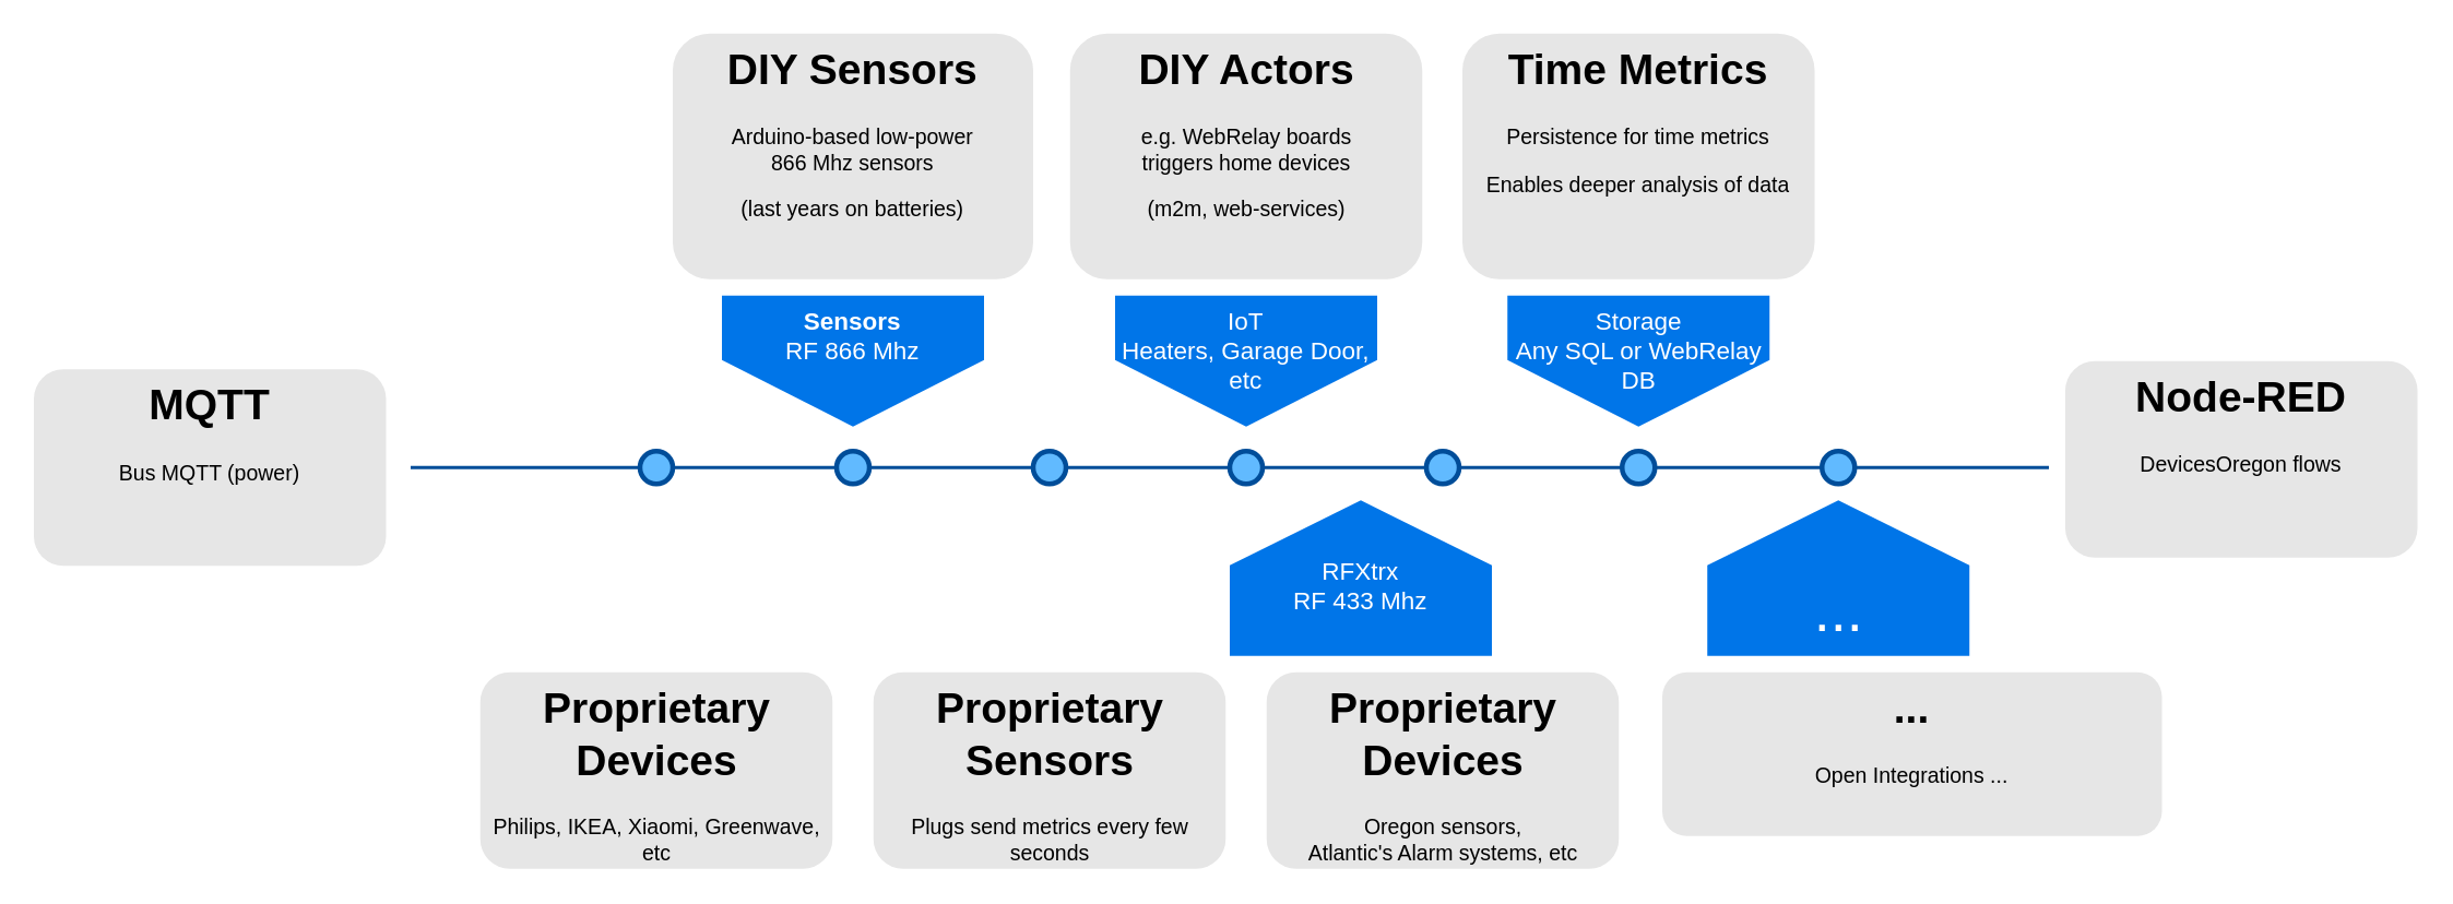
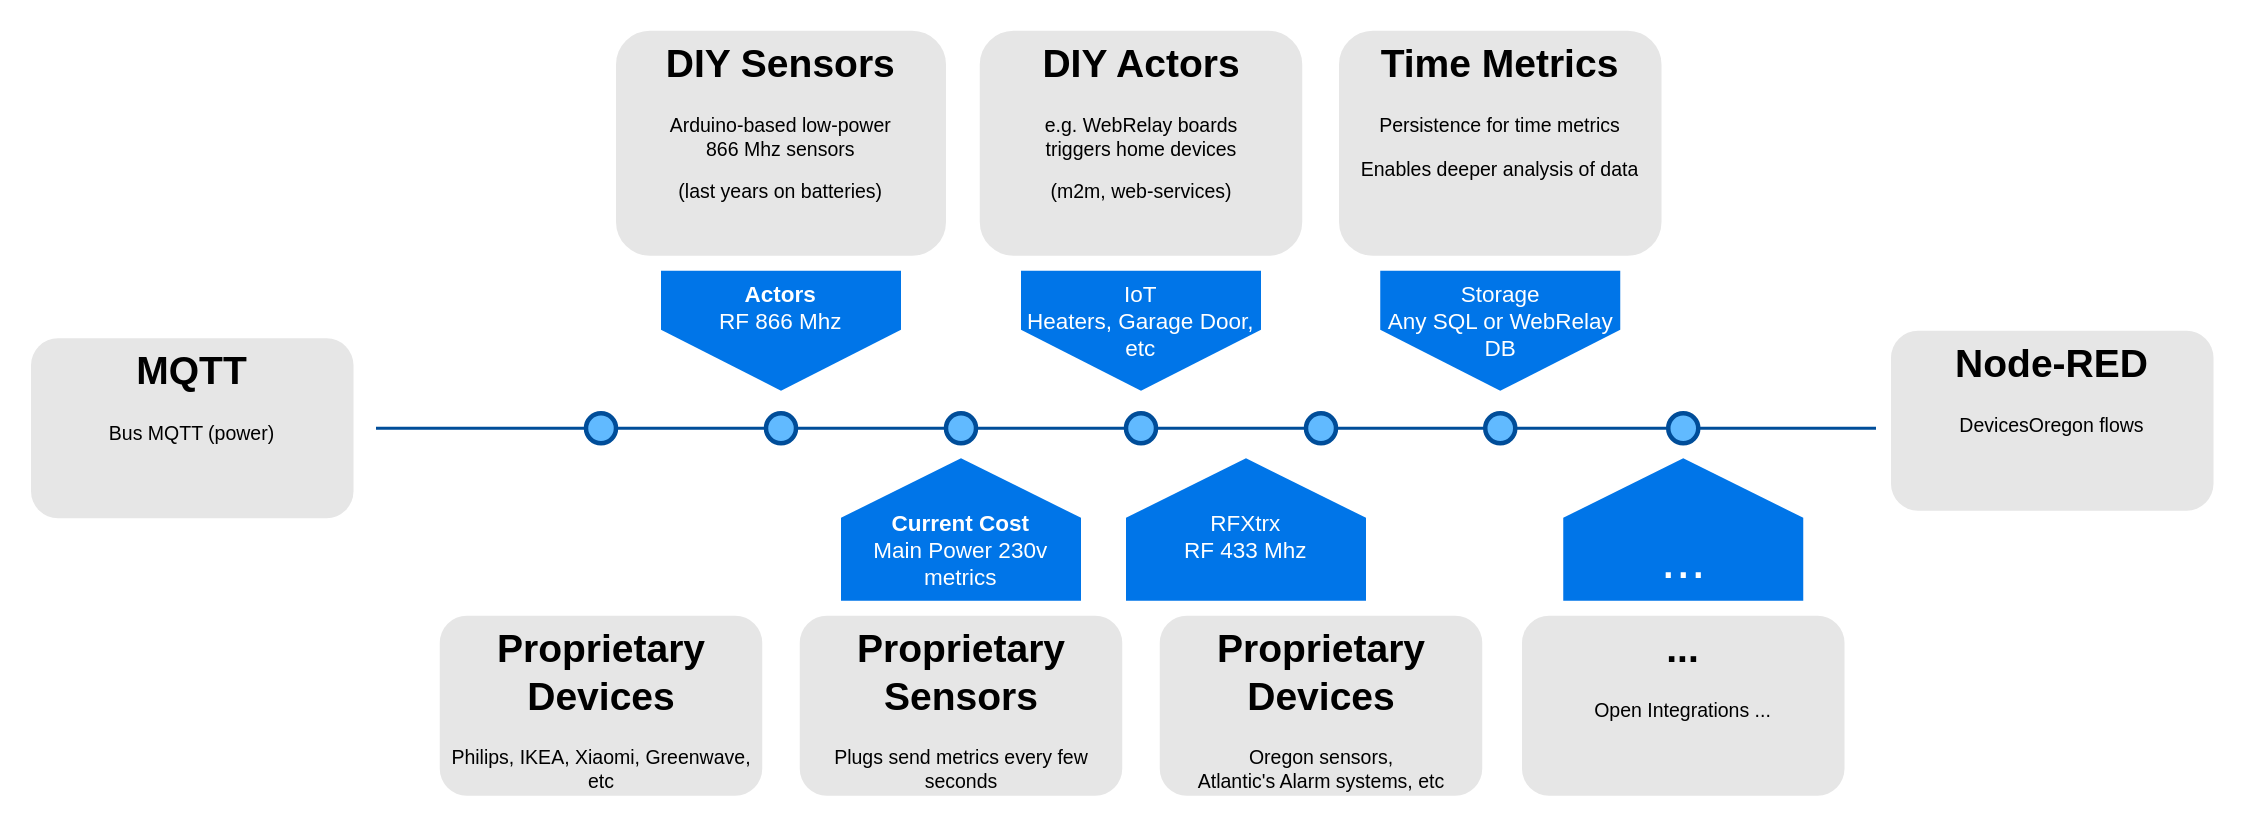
  <mxCell id="0" />
  <mxCell id="1" parent="0" />
  <mxCell id="2" value="" style="line;strokeWidth=2;html=1;fillColor=none;fontSize=28;fontColor=#004D99;strokeColor=#004D99;horizontal=0;shadow=0;" parent="1" vertex="1"><mxGeometry x="250" y="280" width="1000" height="10" as="geometry" /></mxCell>
- <mxCell id="3" value="&lt;div&gt;&lt;b&gt;Sensors&lt;/b&gt;&lt;/div&gt;&lt;div&gt;RF 866 Mhz&lt;/div&gt;" style="shape=offPageConnector;whiteSpace=wrap;html=1;fillColor=#0075E8;fontSize=15;fontColor=#FFFFFF;size=0.509;verticalAlign=top;strokeColor=none;" parent="1" vertex="1"><mxGeometry x="440" y="180" width="160" height="80" as="geometry" /></mxCell>
+ <mxCell id="3" value="&lt;div&gt;&lt;b&gt;Actors&lt;/b&gt;&lt;/div&gt;&lt;div&gt;RF 866 Mhz&lt;/div&gt;" style="shape=offPageConnector;whiteSpace=wrap;html=1;fillColor=#0075E8;fontSize=15;fontColor=#FFFFFF;size=0.509;verticalAlign=top;strokeColor=none;" parent="1" vertex="1"><mxGeometry x="440" y="180" width="160" height="80" as="geometry" /></mxCell>
  <mxCell id="4" value="&lt;div&gt;IoT&lt;/div&gt;&lt;div&gt;Heaters, Garage Door, etc&lt;/div&gt;" style="shape=offPageConnector;whiteSpace=wrap;html=1;fillColor=#0075E8;fontSize=15;fontColor=#FFFFFF;size=0.509;verticalAlign=top;strokeColor=none;" parent="1" vertex="1"><mxGeometry x="680" y="180" width="160" height="80" as="geometry" /></mxCell>
+ <mxCell id="5" value="&lt;div&gt;&lt;b&gt;Current Cost&lt;/b&gt;&lt;/div&gt;&lt;div&gt;Main Power 230v metrics&lt;br&gt;&lt;/div&gt;" style="shape=offPageConnector;whiteSpace=wrap;html=1;fillColor=#0075E8;fontSize=15;fontColor=#FFFFFF;size=0.418;flipV=1;verticalAlign=bottom;strokeColor=none;spacingBottom=4;" parent="1" vertex="1"><mxGeometry x="560" y="305" width="160" height="95" as="geometry" /></mxCell>
  <mxCell id="6" value="&lt;div&gt;&lt;br&gt;&lt;div&gt;RFXtrx&lt;/div&gt;&lt;div&gt;RF 433 Mhz&lt;/div&gt;&lt;div&gt;&lt;br&gt;&lt;/div&gt;&lt;/div&gt;" style="shape=offPageConnector;whiteSpace=wrap;html=1;fillColor=#0075E8;fontSize=15;fontColor=#FFFFFF;size=0.418;flipV=1;verticalAlign=bottom;strokeColor=none;spacingBottom=4;" parent="1" vertex="1"><mxGeometry x="750" y="305" width="160" height="95" as="geometry" /></mxCell>
  <mxCell id="7" value="" style="ellipse;whiteSpace=wrap;html=1;fillColor=#61BAFF;fontSize=28;fontColor=#004D99;strokeWidth=3;strokeColor=#004D99;" parent="1" vertex="1"><mxGeometry x="510" y="275" width="20" height="20" as="geometry" /></mxCell>
  <mxCell id="8" value="" style="ellipse;whiteSpace=wrap;html=1;fillColor=#61BAFF;fontSize=28;fontColor=#004D99;strokeWidth=3;strokeColor=#004D99;" parent="1" vertex="1"><mxGeometry x="630" y="275" width="20" height="20" as="geometry" /></mxCell>
  <mxCell id="9" value="" style="ellipse;whiteSpace=wrap;html=1;fillColor=#61BAFF;fontSize=28;fontColor=#004D99;strokeWidth=3;strokeColor=#004D99;" parent="1" vertex="1"><mxGeometry x="750" y="275" width="20" height="20" as="geometry" /></mxCell>
  <mxCell id="10" value="" style="ellipse;whiteSpace=wrap;html=1;fillColor=#61BAFF;fontSize=28;fontColor=#004D99;strokeWidth=3;strokeColor=#004D99;" parent="1" vertex="1"><mxGeometry x="870" y="275" width="20" height="20" as="geometry" /></mxCell>
  <mxCell id="11" value="&lt;h1&gt;DIY Sensors&lt;/h1&gt;&lt;p&gt;Arduino-based low-power&lt;br&gt;866 Mhz sensors&lt;/p&gt;&lt;p&gt;(last years on batteries)&lt;br&gt;&lt;/p&gt;" style="text;html=1;spacing=5;spacingTop=-20;whiteSpace=wrap;overflow=hidden;strokeColor=none;strokeWidth=3;fillColor=#E6E6E6;fontSize=13;fontColor=#000000;align=center;rounded=1;" parent="1" vertex="1"><mxGeometry x="410" y="20" width="220" height="150" as="geometry" /></mxCell>
  <mxCell id="12" value="&lt;h1&gt;Proprietary Sensors&lt;br&gt;&lt;/h1&gt;&lt;p&gt;Plugs send metrics every few seconds &lt;br&gt;&lt;/p&gt;" style="text;html=1;spacing=5;spacingTop=-20;whiteSpace=wrap;overflow=hidden;strokeColor=none;strokeWidth=3;fillColor=#E6E6E6;fontSize=13;fontColor=#000000;align=center;rounded=1;" parent="1" vertex="1"><mxGeometry x="532.5" y="410" width="215" height="120" as="geometry" /></mxCell>
  <mxCell id="13" value="&lt;h1&gt;DIY Actors&lt;br&gt;&lt;/h1&gt;&lt;p&gt;e.g. WebRelay boards&lt;br&gt;triggers home devices&lt;/p&gt;&lt;p&gt;(m2m, web-services)&lt;br&gt;&lt;/p&gt;" style="text;html=1;spacing=5;spacingTop=-20;whiteSpace=wrap;overflow=hidden;strokeColor=none;strokeWidth=3;fillColor=#E6E6E6;fontSize=13;fontColor=#000000;align=center;rounded=1;" parent="1" vertex="1"><mxGeometry x="652.5" y="20" width="215" height="150" as="geometry" /></mxCell>
  <mxCell id="14" value="&lt;h1&gt;Proprietary Devices&lt;/h1&gt;&lt;p&gt;Oregon sensors, &lt;br&gt;Atlantic's Alarm systems, etc&lt;br&gt;&lt;/p&gt;" style="text;html=1;spacing=5;spacingTop=-20;whiteSpace=wrap;overflow=hidden;strokeColor=none;strokeWidth=3;fillColor=#E6E6E6;fontSize=13;fontColor=#000000;align=center;rounded=1;" parent="1" vertex="1"><mxGeometry x="772.5" y="410" width="215" height="120" as="geometry" /></mxCell>
  <mxCell id="15" value="&lt;h1&gt;MQTT&lt;br&gt;&lt;/h1&gt;&lt;p&gt;Bus MQTT (power)&lt;br&gt;&lt;/p&gt;" style="text;html=1;spacing=5;spacingTop=-20;whiteSpace=wrap;overflow=hidden;strokeColor=none;strokeWidth=3;fillColor=#E6E6E6;fontSize=13;fontColor=#000000;align=center;rounded=1;" parent="1" vertex="1"><mxGeometry x="20" y="225" width="215" height="120" as="geometry" /></mxCell>
  <mxCell id="16" value="&lt;h1&gt;Node-RED&lt;br&gt;&lt;/h1&gt;&lt;p&gt;DevicesOregon flows&lt;br&gt;&lt;/p&gt;" style="text;html=1;spacing=5;spacingTop=-20;whiteSpace=wrap;overflow=hidden;strokeColor=none;strokeWidth=3;fillColor=#E6E6E6;fontSize=13;fontColor=#000000;align=center;rounded=1;" parent="1" vertex="1"><mxGeometry x="1260" y="220" width="215" height="120" as="geometry" /></mxCell>
  <mxCell id="17" value="&lt;div&gt;Storage&lt;/div&gt;&lt;div&gt;Any SQL or WebRelay&lt;/div&gt;&lt;div&gt;DB&lt;br&gt;&lt;/div&gt;" style="shape=offPageConnector;whiteSpace=wrap;html=1;fillColor=#0075E8;fontSize=15;fontColor=#FFFFFF;size=0.509;verticalAlign=top;strokeColor=none;" parent="1" vertex="1"><mxGeometry x="919.5" y="180" width="160" height="80" as="geometry" /></mxCell>
  <mxCell id="18" value="" style="ellipse;whiteSpace=wrap;html=1;fillColor=#61BAFF;fontSize=28;fontColor=#004D99;strokeWidth=3;strokeColor=#004D99;" parent="1" vertex="1"><mxGeometry x="989.5" y="275" width="20" height="20" as="geometry" /></mxCell>
  <mxCell id="19" value="&lt;h1&gt;Time Metrics&lt;br&gt;&lt;/h1&gt;&lt;p&gt;Persistence for time metrics&lt;/p&gt;&lt;p&gt;Enables deeper analysis of data&lt;br&gt;&lt;/p&gt;" style="text;html=1;spacing=5;spacingTop=-20;whiteSpace=wrap;overflow=hidden;strokeColor=none;strokeWidth=3;fillColor=#E6E6E6;fontSize=13;fontColor=#000000;align=center;rounded=1;" parent="1" vertex="1"><mxGeometry x="892" y="20" width="215" height="150" as="geometry" /></mxCell>
  <mxCell id="20" value="&lt;font style=&quot;font-size: 36px&quot;&gt;...&lt;/font&gt;" style="shape=offPageConnector;whiteSpace=wrap;html=1;fillColor=#0075E8;fontSize=15;fontColor=#FFFFFF;size=0.418;flipV=1;verticalAlign=bottom;strokeColor=none;spacingBottom=4;" parent="1" vertex="1"><mxGeometry x="1041.5" y="305" width="160" height="95" as="geometry" /></mxCell>
- <mxCell id="21" value="&lt;h1&gt;...&lt;/h1&gt;&lt;p&gt;Open Integrations ...&lt;br&gt;&lt;/p&gt;" style="text;html=1;spacing=5;spacingTop=-20;whiteSpace=wrap;overflow=hidden;strokeColor=none;strokeWidth=3;fillColor=#E6E6E6;fontSize=13;fontColor=#000000;align=center;rounded=1;" parent="1" vertex="1"><mxGeometry x="1014" y="410" width="305" height="100" as="geometry" /></mxCell>
+ <mxCell id="21" value="&lt;h1&gt;...&lt;/h1&gt;&lt;p&gt;Open Integrations ...&lt;br&gt;&lt;/p&gt;" style="text;html=1;spacing=5;spacingTop=-20;whiteSpace=wrap;overflow=hidden;strokeColor=none;strokeWidth=3;fillColor=#E6E6E6;fontSize=13;fontColor=#000000;align=center;rounded=1;" parent="1" vertex="1"><mxGeometry x="1014" y="410" width="215" height="120" as="geometry" /></mxCell>
  <mxCell id="22" value="" style="ellipse;whiteSpace=wrap;html=1;fillColor=#61BAFF;fontSize=28;fontColor=#004D99;strokeWidth=3;strokeColor=#004D99;" parent="1" vertex="1"><mxGeometry x="1111.5" y="275" width="20" height="20" as="geometry" /></mxCell>
  <mxCell id="23" value="" style="ellipse;whiteSpace=wrap;html=1;fillColor=#61BAFF;fontSize=28;fontColor=#004D99;strokeWidth=3;strokeColor=#004D99;" vertex="1" parent="1"><mxGeometry x="390" y="275" width="20" height="20" as="geometry" /></mxCell>
  <mxCell id="24" value="&lt;h1&gt;Proprietary Devices&lt;br&gt;&lt;/h1&gt;&lt;p&gt;Philips, IKEA, Xiaomi, Greenwave, etc &lt;br&gt;&lt;/p&gt;" style="text;html=1;spacing=5;spacingTop=-20;whiteSpace=wrap;overflow=hidden;strokeColor=none;strokeWidth=3;fillColor=#E6E6E6;fontSize=13;fontColor=#000000;align=center;rounded=1;" vertex="1" parent="1"><mxGeometry x="292.5" y="410" width="215" height="120" as="geometry" /></mxCell>
